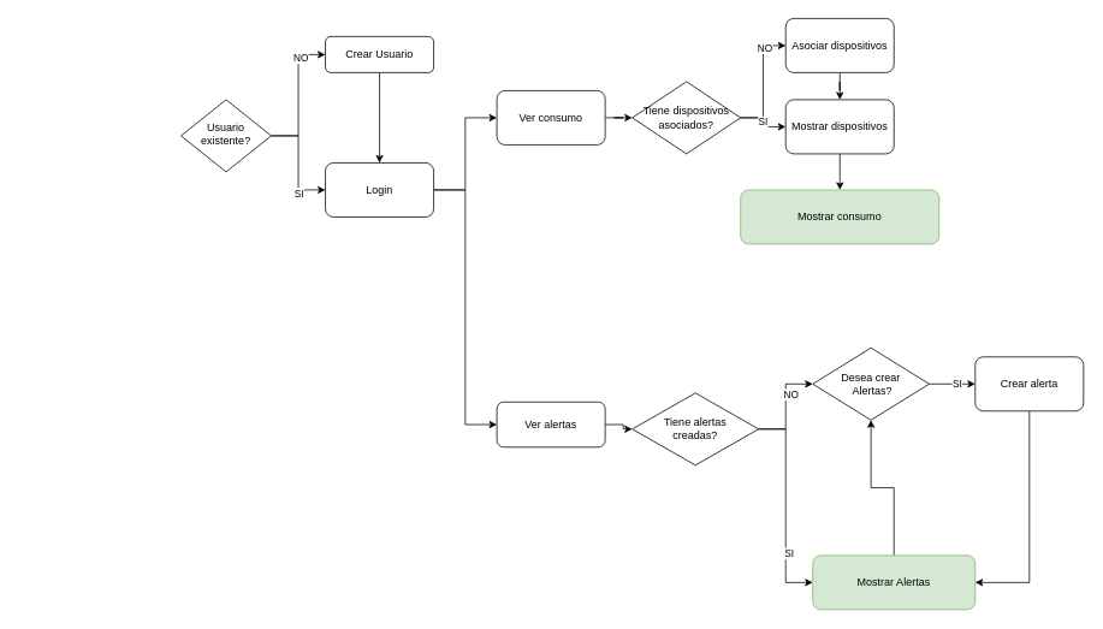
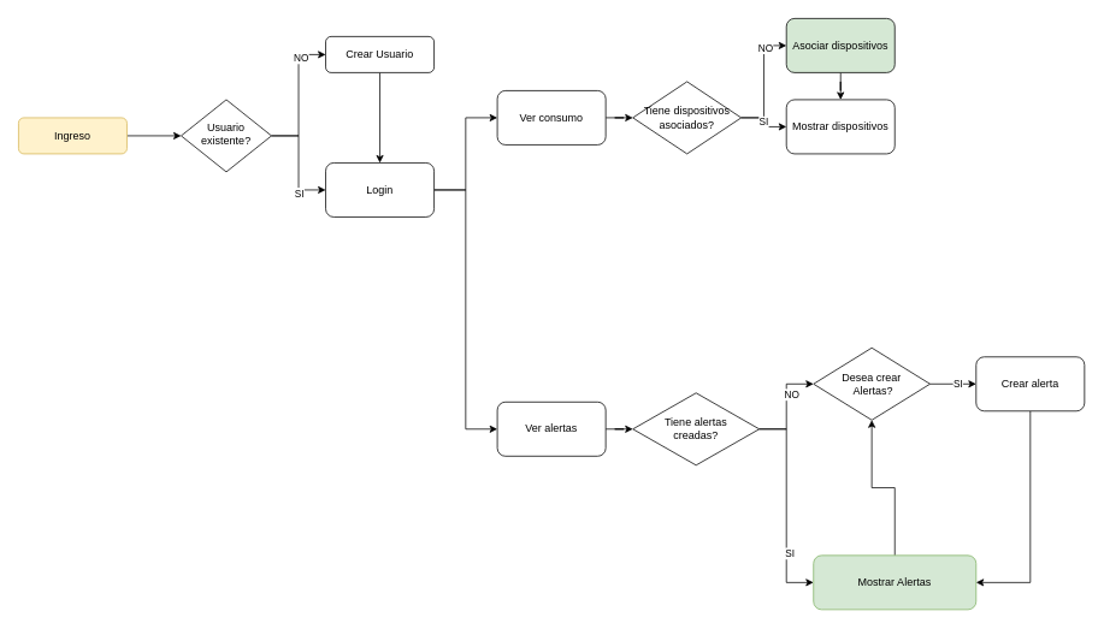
  <mxCell id="0" />
  <mxCell id="1" parent="0" />
  <mxCell id="2" style="edgeStyle=orthogonalEdgeStyle;rounded=0;orthogonalLoop=1;jettySize=auto;html=1;" parent="1" source="6" target="13" edge="1"><mxGeometry relative="1" as="geometry" /></mxCell>
  <mxCell id="3" value="SI" style="edgeLabel;html=1;align=center;verticalAlign=middle;resizable=0;points=[];" parent="2" vertex="1" connectable="0"><mxGeometry x="0.5" y="-3" relative="1" as="geometry"><mxPoint as="offset" /></mxGeometry></mxCell>
  <mxCell id="4" style="edgeStyle=orthogonalEdgeStyle;rounded=0;orthogonalLoop=1;jettySize=auto;html=1;entryX=0;entryY=0.5;entryDx=0;entryDy=0;" parent="1" source="6" target="10" edge="1"><mxGeometry relative="1" as="geometry" /></mxCell>
  <mxCell id="5" value="NO" style="edgeLabel;html=1;align=center;verticalAlign=middle;resizable=0;points=[];" parent="4" vertex="1" connectable="0"><mxGeometry x="0.56" y="-2" relative="1" as="geometry"><mxPoint as="offset" /></mxGeometry></mxCell>
  <mxCell id="6" value="Usuario existente?" style="rhombus;whiteSpace=wrap;html=1;shadow=0;fontFamily=Helvetica;fontSize=12;align=center;strokeWidth=1;spacing=6;spacingTop=-4;" parent="1" vertex="1"><mxGeometry x="200" y="110" width="100" height="80" as="geometry" /></mxCell>
+ <mxCell id="7" style="edgeStyle=orthogonalEdgeStyle;rounded=0;orthogonalLoop=1;jettySize=auto;html=1;" parent="1" source="8" target="6" edge="1"><mxGeometry relative="1" as="geometry" /></mxCell>
+ <mxCell id="8" value="Ingreso" style="rounded=1;whiteSpace=wrap;html=1;fontSize=12;glass=0;strokeWidth=1;shadow=0;fillColor=#fff2cc;strokeColor=#d6b656;" parent="1" vertex="1"><mxGeometry x="20" y="130" width="120" height="40" as="geometry" /></mxCell>
  <mxCell id="9" style="edgeStyle=orthogonalEdgeStyle;rounded=0;orthogonalLoop=1;jettySize=auto;html=1;entryX=0.5;entryY=0;entryDx=0;entryDy=0;" parent="1" source="10" target="13" edge="1"><mxGeometry relative="1" as="geometry" /></mxCell>
  <mxCell id="10" value="Crear Usuario" style="rounded=1;whiteSpace=wrap;html=1;fontSize=12;glass=0;strokeWidth=1;shadow=0;" parent="1" vertex="1"><mxGeometry x="360" y="40" width="120" height="40" as="geometry" /></mxCell>
  <mxCell id="11" style="edgeStyle=orthogonalEdgeStyle;rounded=0;orthogonalLoop=1;jettySize=auto;html=1;entryX=0;entryY=0.5;entryDx=0;entryDy=0;" edge="1" parent="1" source="13" target="36"><mxGeometry relative="1" as="geometry" /></mxCell>
  <mxCell id="12" style="edgeStyle=orthogonalEdgeStyle;rounded=0;orthogonalLoop=1;jettySize=auto;html=1;entryX=0;entryY=0.5;entryDx=0;entryDy=0;" edge="1" parent="1" source="13" target="38"><mxGeometry relative="1" as="geometry" /></mxCell>
  <mxCell id="13" value="Login" style="rounded=1;whiteSpace=wrap;html=1;" parent="1" vertex="1"><mxGeometry x="360" y="180" width="120" height="60" as="geometry" /></mxCell>
  <mxCell id="14" style="edgeStyle=orthogonalEdgeStyle;rounded=0;orthogonalLoop=1;jettySize=auto;html=1;entryX=0;entryY=0.5;entryDx=0;entryDy=0;" parent="1" source="17" target="19" edge="1"><mxGeometry relative="1" as="geometry" /></mxCell>
  <mxCell id="15" value="NO" style="edgeLabel;html=1;align=center;verticalAlign=middle;resizable=0;points=[];" parent="14" vertex="1" connectable="0"><mxGeometry x="0.585" y="-1" relative="1" as="geometry"><mxPoint as="offset" /></mxGeometry></mxCell>
  <mxCell id="16" value="SI" style="edgeStyle=orthogonalEdgeStyle;rounded=0;orthogonalLoop=1;jettySize=auto;html=1;" parent="1" source="17" target="21" edge="1"><mxGeometry relative="1" as="geometry" /></mxCell>
  <mxCell id="17" value="Tiene dispositivos asociados?" style="rhombus;whiteSpace=wrap;html=1;" parent="1" vertex="1"><mxGeometry x="700" y="90" width="120" height="80" as="geometry" /></mxCell>
  <mxCell id="18" style="edgeStyle=orthogonalEdgeStyle;rounded=0;orthogonalLoop=1;jettySize=auto;html=1;entryX=0.5;entryY=0;entryDx=0;entryDy=0;" parent="1" source="19" target="21" edge="1"><mxGeometry relative="1" as="geometry" /></mxCell>
- <mxCell id="19" value="Asociar dispositivos" style="rounded=1;whiteSpace=wrap;html=1;" parent="1" vertex="1"><mxGeometry x="870" y="20" width="120" height="60" as="geometry" /></mxCell>
- <mxCell id="20" value="" style="edgeStyle=orthogonalEdgeStyle;rounded=0;orthogonalLoop=1;jettySize=auto;html=1;" parent="1" source="21" target="22" edge="1"><mxGeometry relative="1" as="geometry" /></mxCell>
+ <mxCell id="19" value="Asociar dispositivos" style="rounded=1;whiteSpace=wrap;html=1;fillColor=#d5e8d4;" parent="1" vertex="1"><mxGeometry x="870" y="20" width="120" height="60" as="geometry" /></mxCell>
  <mxCell id="21" value="Mostrar dispositivos" style="rounded=1;whiteSpace=wrap;html=1;" parent="1" vertex="1"><mxGeometry x="870" y="110" width="120" height="60" as="geometry" /></mxCell>
- <mxCell id="22" value="Mostrar consumo" style="whiteSpace=wrap;html=1;rounded=1;fillColor=#d5e8d4;strokeColor=#82b366;" parent="1" vertex="1"><mxGeometry x="820" y="210" width="220" height="60" as="geometry" /></mxCell>
  <mxCell id="23" style="edgeStyle=orthogonalEdgeStyle;rounded=0;orthogonalLoop=1;jettySize=auto;html=1;entryX=0;entryY=0.5;entryDx=0;entryDy=0;" parent="1" source="27" target="29" edge="1"><mxGeometry relative="1" as="geometry" /></mxCell>
  <mxCell id="24" value="SI" style="edgeLabel;html=1;align=center;verticalAlign=middle;resizable=0;points=[];" parent="23" vertex="1" connectable="0"><mxGeometry x="0.44" y="3" relative="1" as="geometry"><mxPoint y="1" as="offset" /></mxGeometry></mxCell>
  <mxCell id="25" style="edgeStyle=orthogonalEdgeStyle;rounded=0;orthogonalLoop=1;jettySize=auto;html=1;entryX=0;entryY=0.5;entryDx=0;entryDy=0;" parent="1" source="27" target="32" edge="1"><mxGeometry relative="1" as="geometry" /></mxCell>
  <mxCell id="26" value="NO" style="edgeLabel;html=1;align=center;verticalAlign=middle;resizable=0;points=[];" parent="25" vertex="1" connectable="0"><mxGeometry x="0.248" y="-5" relative="1" as="geometry"><mxPoint as="offset" /></mxGeometry></mxCell>
  <mxCell id="27" value="Tiene alertas &lt;br&gt;creadas?" style="rhombus;whiteSpace=wrap;html=1;" parent="1" vertex="1"><mxGeometry x="700" y="435" width="140" height="80" as="geometry" /></mxCell>
  <mxCell id="28" style="edgeStyle=orthogonalEdgeStyle;rounded=0;orthogonalLoop=1;jettySize=auto;html=1;" parent="1" source="29" target="32" edge="1"><mxGeometry relative="1" as="geometry" /></mxCell>
  <mxCell id="29" value="Mostrar Alertas" style="rounded=1;whiteSpace=wrap;html=1;fillColor=#d5e8d4;strokeColor=#82b366;" parent="1" vertex="1"><mxGeometry x="900" y="615" width="180" height="60" as="geometry" /></mxCell>
  <mxCell id="30" style="edgeStyle=orthogonalEdgeStyle;rounded=0;orthogonalLoop=1;jettySize=auto;html=1;" parent="1" source="32" target="34" edge="1"><mxGeometry relative="1" as="geometry" /></mxCell>
  <mxCell id="31" value="SI" style="edgeLabel;html=1;align=center;verticalAlign=middle;resizable=0;points=[];" parent="30" vertex="1" connectable="0"><mxGeometry x="0.131" y="1" relative="1" as="geometry"><mxPoint x="1" as="offset" /></mxGeometry></mxCell>
  <mxCell id="32" value="Desea crear&lt;br&gt;&amp;nbsp;Alertas?" style="rhombus;whiteSpace=wrap;html=1;" parent="1" vertex="1"><mxGeometry x="900" y="385" width="129" height="80" as="geometry" /></mxCell>
  <mxCell id="33" style="edgeStyle=orthogonalEdgeStyle;rounded=0;orthogonalLoop=1;jettySize=auto;html=1;" parent="1" source="34" target="29" edge="1"><mxGeometry relative="1" as="geometry"><Array as="points"><mxPoint x="1140" y="645" /></Array></mxGeometry></mxCell>
  <mxCell id="34" value="Crear alerta" style="rounded=1;whiteSpace=wrap;html=1;" parent="1" vertex="1"><mxGeometry x="1080" y="395" width="120" height="60" as="geometry" /></mxCell>
  <mxCell id="35" style="edgeStyle=orthogonalEdgeStyle;rounded=0;orthogonalLoop=1;jettySize=auto;html=1;exitX=1;exitY=0.5;exitDx=0;exitDy=0;" edge="1" parent="1" source="36" target="17"><mxGeometry relative="1" as="geometry" /></mxCell>
  <mxCell id="36" value="Ver consumo" style="rounded=1;whiteSpace=wrap;html=1;" vertex="1" parent="1"><mxGeometry x="550" y="100" width="120" height="60" as="geometry" /></mxCell>
  <mxCell id="37" value="" style="edgeStyle=orthogonalEdgeStyle;rounded=0;orthogonalLoop=1;jettySize=auto;html=1;" edge="1" parent="1" source="38" target="27"><mxGeometry relative="1" as="geometry" /></mxCell>
- <mxCell id="38" value="Ver alertas" style="rounded=1;whiteSpace=wrap;html=1;" vertex="1" parent="1"><mxGeometry x="550" y="445" width="120" height="50" as="geometry" /></mxCell>
+ <mxCell id="38" value="Ver alertas" style="rounded=1;whiteSpace=wrap;html=1;" vertex="1" parent="1"><mxGeometry x="550" y="445" width="120" height="60" as="geometry" /></mxCell>
